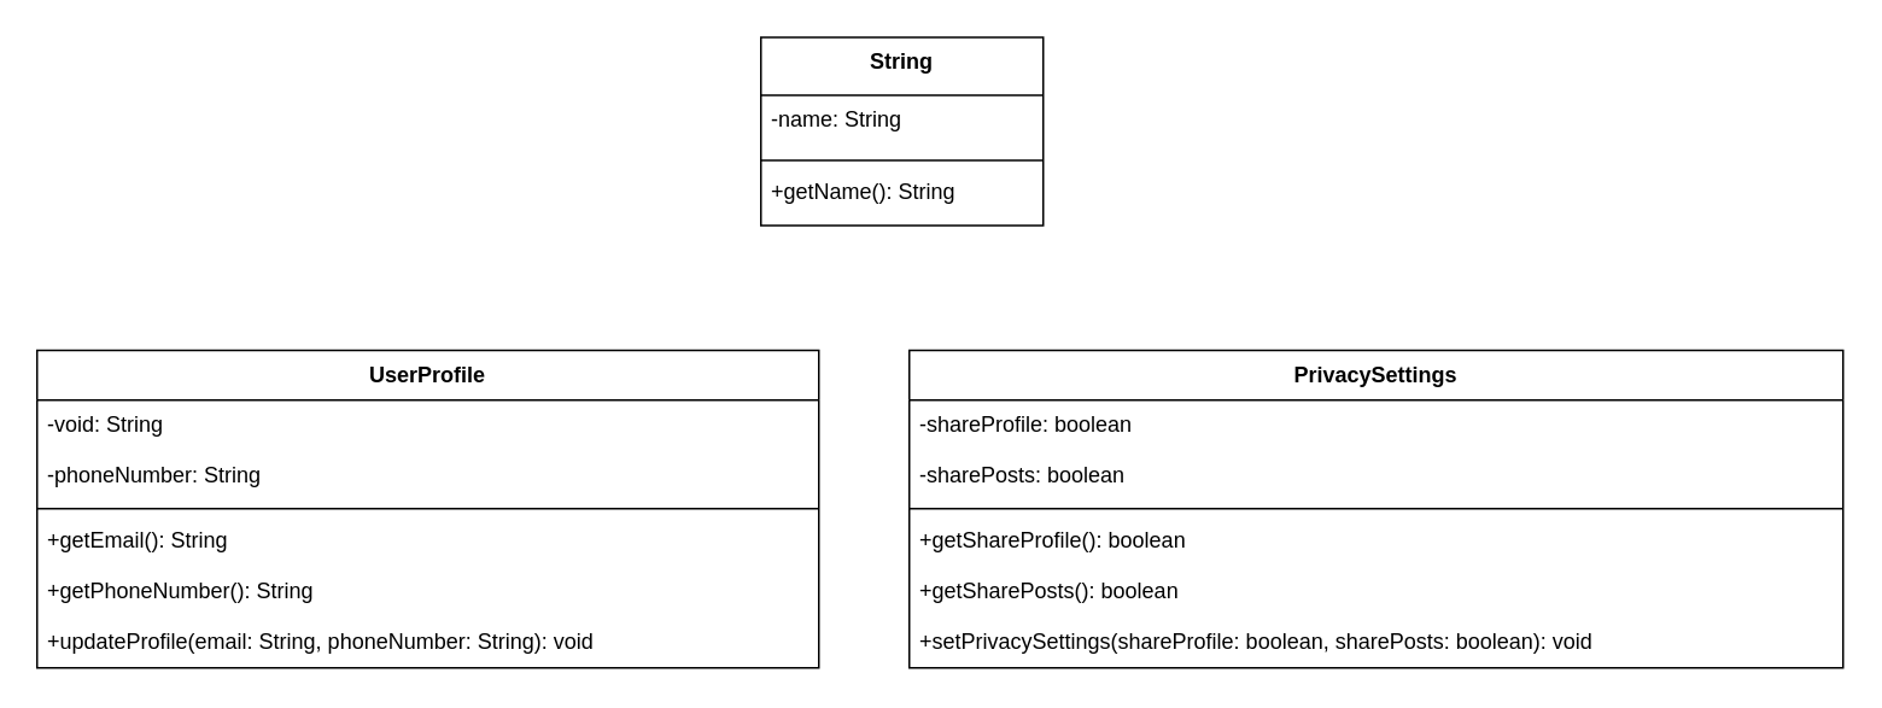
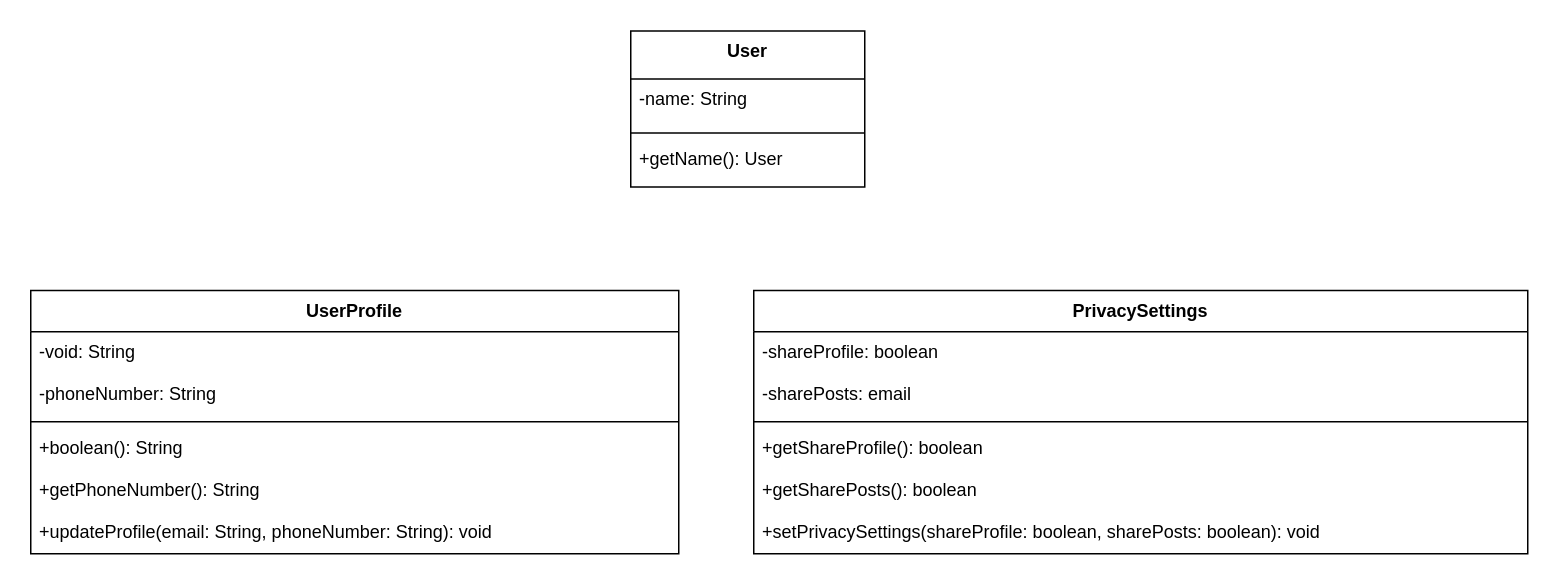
  <mxCell id="0" />
  <mxCell id="1" parent="0" />
- <mxCell id="2" value="String" style="swimlane;fontStyle=1;align=center;verticalAlign=top;childLayout=stackLayout;horizontal=1;startSize=32;horizontalStack=0;resizeParent=1;resizeParentMax=0;resizeLast=0;collapsible=0;marginBottom=0;" vertex="1" parent="1"><mxGeometry x="420" y="20" width="156" height="104" as="geometry" /></mxCell>
+ <mxCell id="2" value="User" style="swimlane;fontStyle=1;align=center;verticalAlign=top;childLayout=stackLayout;horizontal=1;startSize=32;horizontalStack=0;resizeParent=1;resizeParentMax=0;resizeLast=0;collapsible=0;marginBottom=0;" vertex="1" parent="1"><mxGeometry x="420" y="20" width="156" height="104" as="geometry" /></mxCell>
  <mxCell id="3" value="-name: String" style="text;strokeColor=none;fillColor=none;align=left;verticalAlign=top;spacingLeft=4;spacingRight=4;overflow=hidden;rotatable=0;points=[[0,0.5],[1,0.5]];portConstraint=eastwest;" vertex="1" parent="2"><mxGeometry y="32" width="156" height="32" as="geometry" /></mxCell>
  <mxCell id="4" style="line;strokeWidth=1;fillColor=none;align=left;verticalAlign=middle;spacingTop=-1;spacingLeft=3;spacingRight=3;rotatable=0;labelPosition=right;points=[];portConstraint=eastwest;strokeColor=inherit;" vertex="1" parent="2"><mxGeometry y="64" width="156" height="8" as="geometry" /></mxCell>
- <mxCell id="5" value="+getName(): String" style="text;strokeColor=none;fillColor=none;align=left;verticalAlign=top;spacingLeft=4;spacingRight=4;overflow=hidden;rotatable=0;points=[[0,0.5],[1,0.5]];portConstraint=eastwest;" vertex="1" parent="2"><mxGeometry y="72" width="156" height="32" as="geometry" /></mxCell>
+ <mxCell id="5" value="+getName(): User" style="text;strokeColor=none;fillColor=none;align=left;verticalAlign=top;spacingLeft=4;spacingRight=4;overflow=hidden;rotatable=0;points=[[0,0.5],[1,0.5]];portConstraint=eastwest;" vertex="1" parent="2"><mxGeometry y="72" width="156" height="32" as="geometry" /></mxCell>
  <mxCell id="6" value="UserProfile" style="swimlane;fontStyle=1;align=center;verticalAlign=top;childLayout=stackLayout;horizontal=1;startSize=27.5;horizontalStack=0;resizeParent=1;resizeParentMax=0;resizeLast=0;collapsible=0;marginBottom=0;" vertex="1" parent="1"><mxGeometry x="20" y="193" width="432" height="175.5" as="geometry" /></mxCell>
  <mxCell id="7" value="-void: String" style="text;strokeColor=none;fillColor=none;align=left;verticalAlign=top;spacingLeft=4;spacingRight=4;overflow=hidden;rotatable=0;points=[[0,0.5],[1,0.5]];portConstraint=eastwest;" vertex="1" parent="6"><mxGeometry y="27.5" width="432" height="28" as="geometry" /></mxCell>
  <mxCell id="8" value="-phoneNumber: String" style="text;strokeColor=none;fillColor=none;align=left;verticalAlign=top;spacingLeft=4;spacingRight=4;overflow=hidden;rotatable=0;points=[[0,0.5],[1,0.5]];portConstraint=eastwest;" vertex="1" parent="6"><mxGeometry y="55.5" width="432" height="28" as="geometry" /></mxCell>
  <mxCell id="9" style="line;strokeWidth=1;fillColor=none;align=left;verticalAlign=middle;spacingTop=-1;spacingLeft=3;spacingRight=3;rotatable=0;labelPosition=right;points=[];portConstraint=eastwest;strokeColor=inherit;" vertex="1" parent="6"><mxGeometry y="83.5" width="432" height="8" as="geometry" /></mxCell>
- <mxCell id="10" value="+getEmail(): String" style="text;strokeColor=none;fillColor=none;align=left;verticalAlign=top;spacingLeft=4;spacingRight=4;overflow=hidden;rotatable=0;points=[[0,0.5],[1,0.5]];portConstraint=eastwest;" vertex="1" parent="6"><mxGeometry y="91.5" width="432" height="28" as="geometry" /></mxCell>
+ <mxCell id="10" value="+boolean(): String" style="text;strokeColor=none;fillColor=none;align=left;verticalAlign=top;spacingLeft=4;spacingRight=4;overflow=hidden;rotatable=0;points=[[0,0.5],[1,0.5]];portConstraint=eastwest;" vertex="1" parent="6"><mxGeometry y="91.5" width="432" height="28" as="geometry" /></mxCell>
  <mxCell id="11" value="+getPhoneNumber(): String" style="text;strokeColor=none;fillColor=none;align=left;verticalAlign=top;spacingLeft=4;spacingRight=4;overflow=hidden;rotatable=0;points=[[0,0.5],[1,0.5]];portConstraint=eastwest;" vertex="1" parent="6"><mxGeometry y="119.5" width="432" height="28" as="geometry" /></mxCell>
  <mxCell id="12" value="+updateProfile(email: String, phoneNumber: String): void" style="text;strokeColor=none;fillColor=none;align=left;verticalAlign=top;spacingLeft=4;spacingRight=4;overflow=hidden;rotatable=0;points=[[0,0.5],[1,0.5]];portConstraint=eastwest;" vertex="1" parent="6"><mxGeometry y="147.5" width="432" height="28" as="geometry" /></mxCell>
  <mxCell id="13" value="PrivacySettings" style="swimlane;fontStyle=1;align=center;verticalAlign=top;childLayout=stackLayout;horizontal=1;startSize=27.5;horizontalStack=0;resizeParent=1;resizeParentMax=0;resizeLast=0;collapsible=0;marginBottom=0;" vertex="1" parent="1"><mxGeometry x="502" y="193" width="516" height="175.5" as="geometry" /></mxCell>
  <mxCell id="14" value="-shareProfile: boolean" style="text;strokeColor=none;fillColor=none;align=left;verticalAlign=top;spacingLeft=4;spacingRight=4;overflow=hidden;rotatable=0;points=[[0,0.5],[1,0.5]];portConstraint=eastwest;" vertex="1" parent="13"><mxGeometry y="27.5" width="516" height="28" as="geometry" /></mxCell>
- <mxCell id="15" value="-sharePosts: boolean" style="text;strokeColor=none;fillColor=none;align=left;verticalAlign=top;spacingLeft=4;spacingRight=4;overflow=hidden;rotatable=0;points=[[0,0.5],[1,0.5]];portConstraint=eastwest;" vertex="1" parent="13"><mxGeometry y="55.5" width="516" height="28" as="geometry" /></mxCell>
+ <mxCell id="15" value="-sharePosts: email" style="text;strokeColor=none;fillColor=none;align=left;verticalAlign=top;spacingLeft=4;spacingRight=4;overflow=hidden;rotatable=0;points=[[0,0.5],[1,0.5]];portConstraint=eastwest;" vertex="1" parent="13"><mxGeometry y="55.5" width="516" height="28" as="geometry" /></mxCell>
  <mxCell id="16" style="line;strokeWidth=1;fillColor=none;align=left;verticalAlign=middle;spacingTop=-1;spacingLeft=3;spacingRight=3;rotatable=0;labelPosition=right;points=[];portConstraint=eastwest;strokeColor=inherit;" vertex="1" parent="13"><mxGeometry y="83.5" width="516" height="8" as="geometry" /></mxCell>
  <mxCell id="17" value="+getShareProfile(): boolean" style="text;strokeColor=none;fillColor=none;align=left;verticalAlign=top;spacingLeft=4;spacingRight=4;overflow=hidden;rotatable=0;points=[[0,0.5],[1,0.5]];portConstraint=eastwest;" vertex="1" parent="13"><mxGeometry y="91.5" width="516" height="28" as="geometry" /></mxCell>
  <mxCell id="18" value="+getSharePosts(): boolean" style="text;strokeColor=none;fillColor=none;align=left;verticalAlign=top;spacingLeft=4;spacingRight=4;overflow=hidden;rotatable=0;points=[[0,0.5],[1,0.5]];portConstraint=eastwest;" vertex="1" parent="13"><mxGeometry y="119.5" width="516" height="28" as="geometry" /></mxCell>
  <mxCell id="19" value="+setPrivacySettings(shareProfile: boolean, sharePosts: boolean): void" style="text;strokeColor=none;fillColor=none;align=left;verticalAlign=top;spacingLeft=4;spacingRight=4;overflow=hidden;rotatable=0;points=[[0,0.5],[1,0.5]];portConstraint=eastwest;" vertex="1" parent="13"><mxGeometry y="147.5" width="516" height="28" as="geometry" /></mxCell>
